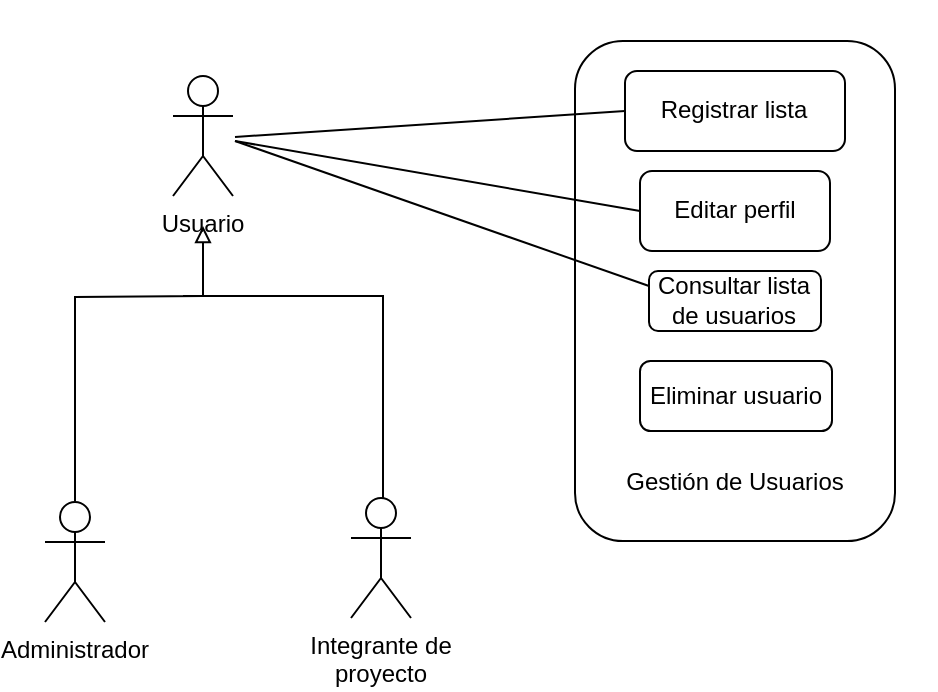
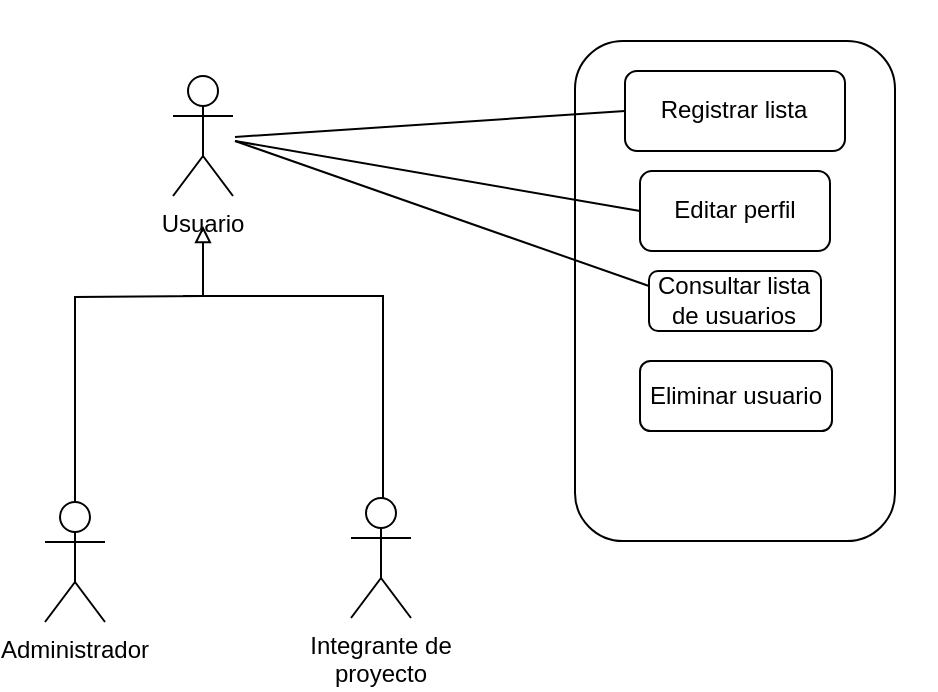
  <mxCell id="0" />
  <mxCell id="1" parent="0" />
  <mxCell id="2" value="" style="rounded=1;whiteSpace=wrap;html=1;" vertex="1" parent="1"><mxGeometry x="285" y="20" width="160" height="250" as="geometry" /></mxCell>
  <mxCell id="3" value="Usuario" style="shape=umlActor;verticalLabelPosition=bottom;verticalAlign=top;html=1;outlineConnect=0;" vertex="1" parent="1"><mxGeometry x="84" y="37.5" width="30" height="60" as="geometry" /></mxCell>
  <mxCell id="4" value="Editar perfil" style="rounded=1;whiteSpace=wrap;html=1;" vertex="1" parent="1"><mxGeometry x="317.5" y="85" width="95" height="40" as="geometry" /></mxCell>
  <mxCell id="5" value="Consultar lista de usuarios" style="rounded=1;whiteSpace=wrap;html=1;" vertex="1" parent="1"><mxGeometry x="322" y="135" width="86" height="30" as="geometry" /></mxCell>
  <mxCell id="6" value="Eliminar usuario" style="rounded=1;whiteSpace=wrap;html=1;" vertex="1" parent="1"><mxGeometry x="317.5" y="180" width="96" height="35" as="geometry" /></mxCell>
  <mxCell id="7" value="Registrar lista" style="rounded=1;whiteSpace=wrap;html=1;" vertex="1" parent="1"><mxGeometry x="310" y="35" width="110" height="40" as="geometry" /></mxCell>
  <mxCell id="8" value="Integrante de&lt;br&gt;proyecto" style="shape=umlActor;verticalLabelPosition=bottom;verticalAlign=top;html=1;outlineConnect=0;" vertex="1" parent="1"><mxGeometry x="173" y="248.5" width="30" height="60" as="geometry" /></mxCell>
  <mxCell id="9" value="Administrador" style="shape=umlActor;verticalLabelPosition=bottom;verticalAlign=top;html=1;outlineConnect=0;" vertex="1" parent="1"><mxGeometry x="20" y="250.5" width="30" height="60" as="geometry" /></mxCell>
  <mxCell id="10" value="" style="endArrow=block;html=1;startArrow=none;startFill=0;endFill=0;rounded=0;" edge="1" parent="1"><mxGeometry width="50" height="50" relative="1" as="geometry"><mxPoint x="35" y="250" as="sourcePoint" /><mxPoint x="99" y="112.5" as="targetPoint" /><Array as="points"><mxPoint x="35" y="148" /><mxPoint x="99" y="147.5" /></Array></mxGeometry></mxCell>
  <mxCell id="11" value="" style="endArrow=none;html=1;rounded=0;" edge="1" parent="1"><mxGeometry width="50" height="50" relative="1" as="geometry"><mxPoint x="189" y="248.5" as="sourcePoint" /><mxPoint x="89" y="147.5" as="targetPoint" /><Array as="points"><mxPoint x="189" y="147.5" /></Array></mxGeometry></mxCell>
- <mxCell id="12" value="Gestión de Usuarios" style="text;html=1;align=center;verticalAlign=middle;resizable=0;points=[];autosize=1;" vertex="1" parent="1"><mxGeometry x="305" y="231" width="120" height="20" as="geometry" /></mxCell>
  <mxCell id="13" value="" style="endArrow=none;html=1;entryX=0;entryY=0.5;entryDx=0;entryDy=0;" edge="1" parent="1" target="7"><mxGeometry width="50" height="50" relative="1" as="geometry"><mxPoint x="115" y="68" as="sourcePoint" /><mxPoint x="215" y="-30" as="targetPoint" /></mxGeometry></mxCell>
  <mxCell id="14" value="" style="endArrow=none;html=1;entryX=0;entryY=0.5;entryDx=0;entryDy=0;" edge="1" parent="1" target="4"><mxGeometry width="50" height="50" relative="1" as="geometry"><mxPoint x="115" y="70" as="sourcePoint" /><mxPoint x="320" y="65" as="targetPoint" /></mxGeometry></mxCell>
  <mxCell id="15" value="" style="endArrow=none;html=1;entryX=0;entryY=0.25;entryDx=0;entryDy=0;" edge="1" parent="1" target="5"><mxGeometry width="50" height="50" relative="1" as="geometry"><mxPoint x="115" y="70" as="sourcePoint" /><mxPoint x="327.5" y="115" as="targetPoint" /></mxGeometry></mxCell>
